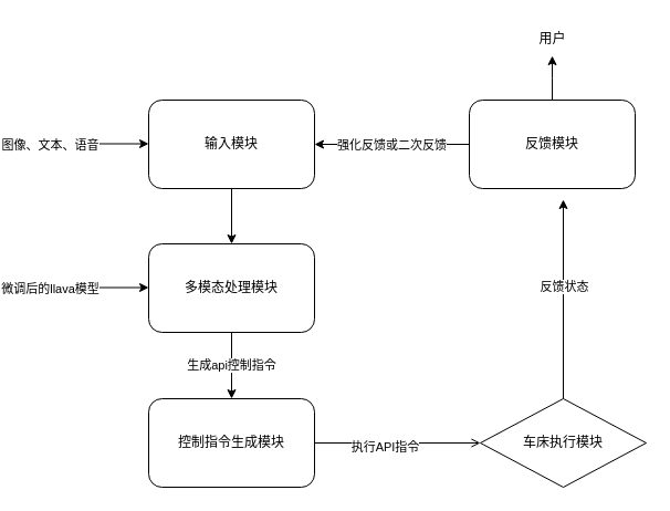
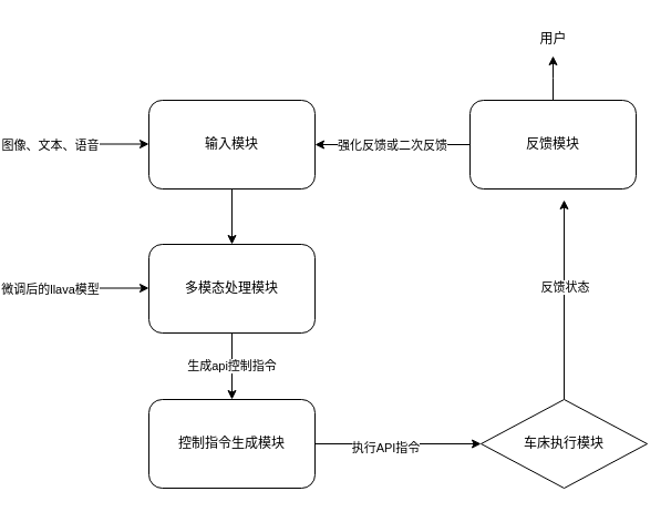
  <mxCell id="0" />
  <mxCell id="1" parent="0" />
  <mxCell id="2" value="" style="edgeStyle=orthogonalEdgeStyle;rounded=0;orthogonalLoop=1;jettySize=auto;html=1;" edge="1" parent="1" source="3" target="15"><mxGeometry relative="1" as="geometry" /></mxCell>
  <mxCell id="3" value="输入模块" style="rounded=1;whiteSpace=wrap;html=1;" vertex="1" parent="1"><mxGeometry x="90" y="90" width="150" height="80" as="geometry" /></mxCell>
- <mxCell id="4" value="" style="edgeStyle=orthogonalEdgeStyle;rounded=0;orthogonalLoop=1;jettySize=auto;html=1;entryX=0;entryY=0.5;entryDx=0;entryDy=0;endArrow=open;" edge="1" parent="1" source="6" target="9"><mxGeometry relative="1" as="geometry"><mxPoint x="355" y="400" as="targetPoint" /></mxGeometry></mxCell>
+ <mxCell id="4" value="" style="edgeStyle=orthogonalEdgeStyle;rounded=0;orthogonalLoop=1;jettySize=auto;html=1;entryX=0;entryY=0.5;entryDx=0;entryDy=0;" edge="1" parent="1" source="6" target="9"><mxGeometry relative="1" as="geometry"><mxPoint x="355" y="400" as="targetPoint" /></mxGeometry></mxCell>
  <mxCell id="5" value="执行API指令" style="edgeLabel;html=1;align=center;verticalAlign=middle;resizable=0;points=[];" vertex="1" connectable="0" parent="4"><mxGeometry x="-0.16" y="-3" relative="1" as="geometry"><mxPoint as="offset" /></mxGeometry></mxCell>
  <mxCell id="6" value="控制指令生成模块" style="rounded=1;whiteSpace=wrap;html=1;" vertex="1" parent="1"><mxGeometry x="90" y="360" width="150" height="80" as="geometry" /></mxCell>
  <mxCell id="7" value="" style="edgeStyle=orthogonalEdgeStyle;rounded=0;orthogonalLoop=1;jettySize=auto;html=1;" edge="1" parent="1" source="9"><mxGeometry relative="1" as="geometry"><mxPoint x="465" y="180" as="targetPoint" /></mxGeometry></mxCell>
  <mxCell id="8" value="反馈状态" style="edgeLabel;html=1;align=center;verticalAlign=middle;resizable=0;points=[];" vertex="1" connectable="0" parent="7"><mxGeometry x="0.13" relative="1" as="geometry"><mxPoint as="offset" /></mxGeometry></mxCell>
  <mxCell id="9" value="车床执行模块" style="rhombus;whiteSpace=wrap;html=1;" vertex="1" parent="1"><mxGeometry x="390" y="360" width="150" height="80" as="geometry" /></mxCell>
  <mxCell id="10" style="edgeStyle=orthogonalEdgeStyle;rounded=0;orthogonalLoop=1;jettySize=auto;html=1;exitX=0;exitY=0.5;exitDx=0;exitDy=0;entryX=1;entryY=0.5;entryDx=0;entryDy=0;" edge="1" parent="1" source="13" target="3"><mxGeometry relative="1" as="geometry" /></mxCell>
  <mxCell id="11" value="强化反馈或二次反馈" style="edgeLabel;html=1;align=center;verticalAlign=middle;resizable=0;points=[];" vertex="1" connectable="0" parent="10"><mxGeometry x="0.014" relative="1" as="geometry"><mxPoint as="offset" /></mxGeometry></mxCell>
  <mxCell id="12" style="edgeStyle=orthogonalEdgeStyle;rounded=0;orthogonalLoop=1;jettySize=auto;html=1;" edge="1" parent="1" source="13"><mxGeometry relative="1" as="geometry"><mxPoint x="455" y="50" as="targetPoint" /></mxGeometry></mxCell>
  <mxCell id="13" value="反馈模块" style="rounded=1;whiteSpace=wrap;html=1;" vertex="1" parent="1"><mxGeometry x="380" y="90" width="150" height="80" as="geometry" /></mxCell>
  <mxCell id="14" value="生成api控制指令" style="edgeStyle=orthogonalEdgeStyle;rounded=0;orthogonalLoop=1;jettySize=auto;html=1;" edge="1" parent="1" source="15" target="6"><mxGeometry relative="1" as="geometry" /></mxCell>
  <mxCell id="15" value="多模态处理模块" style="rounded=1;whiteSpace=wrap;html=1;" vertex="1" parent="1"><mxGeometry x="90" y="220" width="150" height="80" as="geometry" /></mxCell>
  <mxCell id="16" value="" style="endArrow=classic;html=1;rounded=0;" edge="1" parent="1"><mxGeometry width="50" height="50" relative="1" as="geometry"><mxPoint x="20" y="129.5" as="sourcePoint" /><mxPoint x="90" y="129.5" as="targetPoint" /></mxGeometry></mxCell>
  <mxCell id="17" value="图像、文本、语音" style="edgeLabel;html=1;align=center;verticalAlign=middle;resizable=0;points=[];" vertex="1" connectable="0" parent="16"><mxGeometry x="-0.143" y="2" relative="1" as="geometry"><mxPoint x="-50" y="3" as="offset" /></mxGeometry></mxCell>
  <mxCell id="18" value="" style="endArrow=classic;html=1;rounded=0;" edge="1" parent="1"><mxGeometry width="50" height="50" relative="1" as="geometry"><mxPoint x="20" y="259.5" as="sourcePoint" /><mxPoint x="90" y="259.5" as="targetPoint" /></mxGeometry></mxCell>
  <mxCell id="19" value="微调后的llava模型" style="edgeLabel;html=1;align=center;verticalAlign=middle;resizable=0;points=[];" vertex="1" connectable="0" parent="18"><mxGeometry x="-0.143" y="2" relative="1" as="geometry"><mxPoint x="-50" y="3" as="offset" /></mxGeometry></mxCell>
  <mxCell id="20" value="用户" style="text;html=1;align=center;verticalAlign=middle;resizable=0;points=[];autosize=1;strokeColor=none;fillColor=none;" vertex="1" parent="1"><mxGeometry x="430" y="20" width="50" height="30" as="geometry" /></mxCell>
